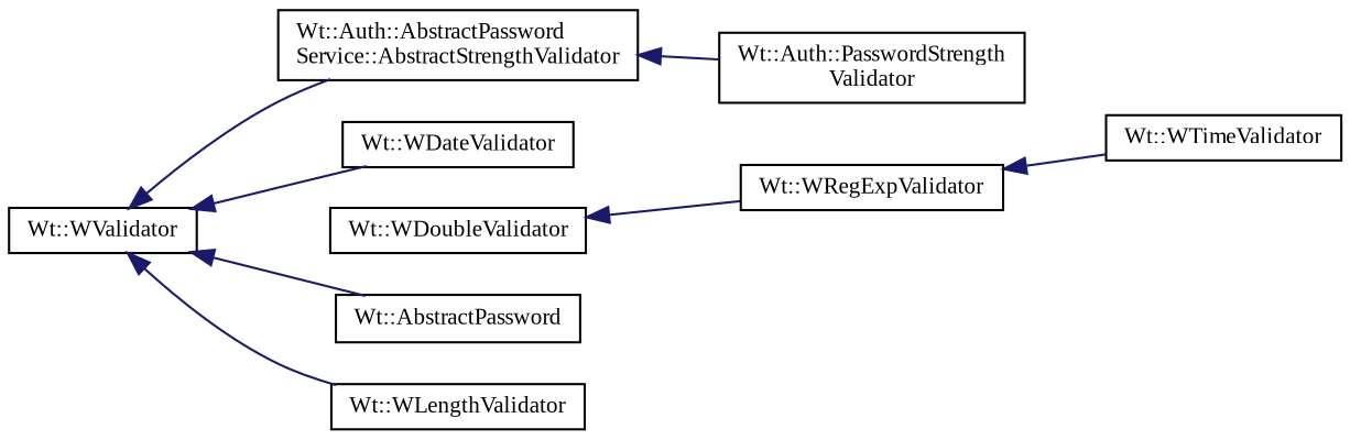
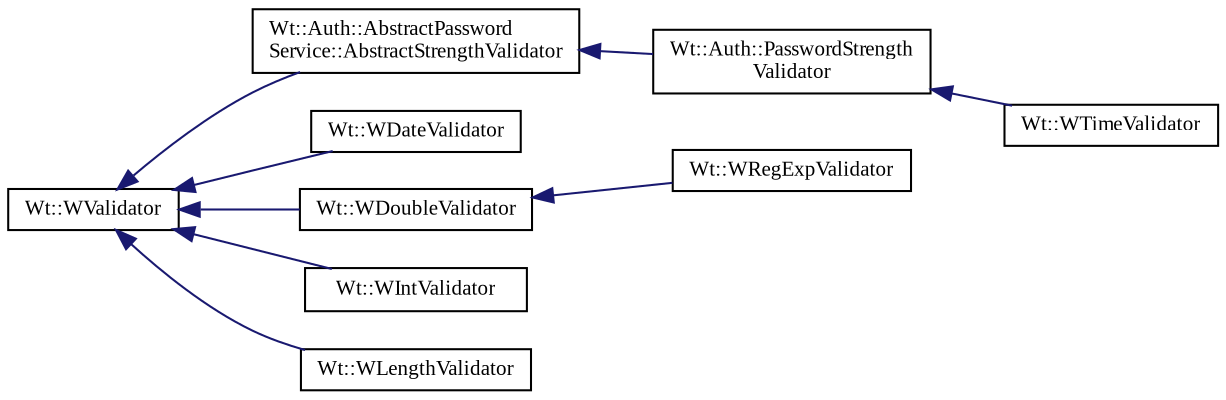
  digraph {
    fontname="Liberation Serif"
    rankdir=LR
    node [color=black fillcolor=white fontname="Liberation Serif" fontsize=10 shape=record style=filled]
    edge [color=midnightblue dir=back fontname="Liberation Serif" fontsize=10 labelfontname=Helvetica labelfontsize=10 style=solid]
    n1 [height=0.2 label="Wt::WValidator" width=0.4]
    n2 [height=0.2 label="Wt::Auth::AbstractPassword\lService::AbstractStrengthValidator" width=0.4]
    n3 [height=0.2 label="Wt::WDateValidator" width=0.4]
    n4 [height=0.2 label="Wt::WDoubleValidator" width=0.4]
-   n5 [height=0.2 label="Wt::AbstractPassword" width=0.4]
+   n5 [height=0.2 label="Wt::WIntValidator" width=0.4]
    n6 [height=0.2 label="Wt::WLengthValidator" width=0.4]
    n7 [height=0.2 label="Wt::Auth::PasswordStrength\lValidator" width=0.4]
    n8 [height=0.2 label="Wt::WRegExpValidator" width=0.4]
    n9 [height=0.2 label="Wt::WTimeValidator" width=0.4]
    n1 -> n2
    n1 -> n3
+   n1 -> n4
    n1 -> n5
    n1 -> n6
    n2 -> n7
    n4 -> n8
-   n8 -> n9
+   n7 -> n9
  }
